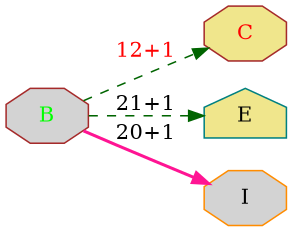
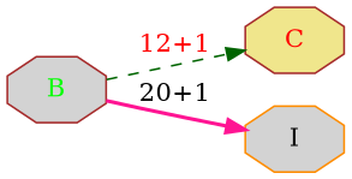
  digraph {
    rankdir=LR
    node [color=brown style=filled fillcolor=lightgrey shape=octagon]
    edge [color=darkgreen style=dashed]
    B [fontcolor=green]
    C [fontcolor=red fillcolor=khaki]
-   E [fillcolor=khaki color=teal shape=house]
    I [color=darkorange]
    B -> C [fontcolor=red label="12+1"]
-   B -> E [label="21+1"]
    B -> I [label="20+1" color=deeppink style=bold]
  }
